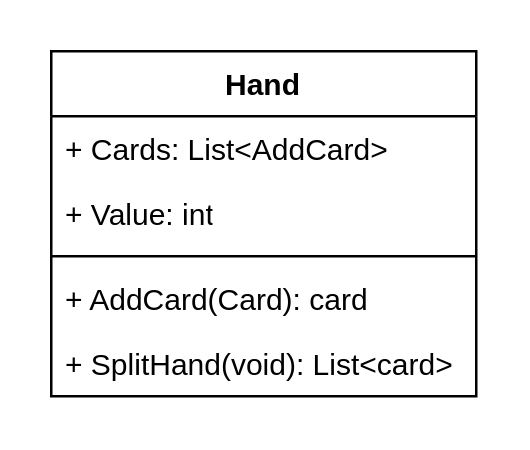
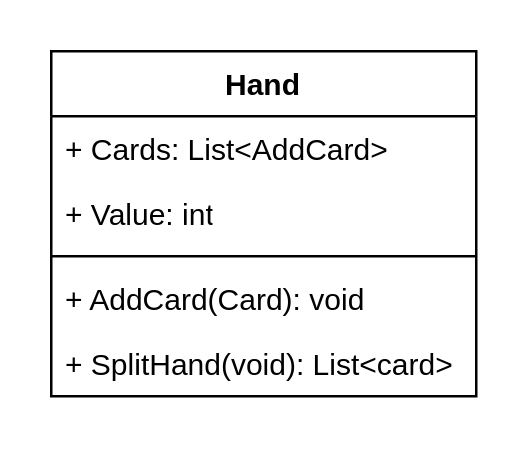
  <mxCell id="0" />
  <mxCell id="1" parent="0" />
  <mxCell id="2" value="Hand" style="swimlane;fontStyle=1;align=center;verticalAlign=top;childLayout=stackLayout;horizontal=1;startSize=26;horizontalStack=0;resizeParent=1;resizeParentMax=0;resizeLast=0;collapsible=1;marginBottom=0;whiteSpace=wrap;html=1;" vertex="1" parent="1"><mxGeometry x="20" y="20" width="170" height="138" as="geometry" /></mxCell>
  <mxCell id="3" value="+ Cards: List&amp;lt;AddCard&amp;gt;" style="text;strokeColor=none;fillColor=none;align=left;verticalAlign=top;spacingLeft=4;spacingRight=4;overflow=hidden;rotatable=0;points=[[0,0.5],[1,0.5]];portConstraint=eastwest;whiteSpace=wrap;html=1;" vertex="1" parent="2"><mxGeometry y="26" width="170" height="26" as="geometry" /></mxCell>
  <mxCell id="4" value="+ Value: int" style="text;strokeColor=none;fillColor=none;align=left;verticalAlign=top;spacingLeft=4;spacingRight=4;overflow=hidden;rotatable=0;points=[[0,0.5],[1,0.5]];portConstraint=eastwest;whiteSpace=wrap;html=1;" vertex="1" parent="2"><mxGeometry y="52" width="170" height="26" as="geometry" /></mxCell>
  <mxCell id="5" value="" style="line;strokeWidth=1;fillColor=none;align=left;verticalAlign=middle;spacingTop=-1;spacingLeft=3;spacingRight=3;rotatable=0;labelPosition=right;points=[];portConstraint=eastwest;strokeColor=inherit;" vertex="1" parent="2"><mxGeometry y="78" width="170" height="8" as="geometry" /></mxCell>
- <mxCell id="6" value="+ AddCard(Card): card" style="text;strokeColor=none;fillColor=none;align=left;verticalAlign=top;spacingLeft=4;spacingRight=4;overflow=hidden;rotatable=0;points=[[0,0.5],[1,0.5]];portConstraint=eastwest;whiteSpace=wrap;html=1;" vertex="1" parent="2"><mxGeometry y="86" width="170" height="26" as="geometry" /></mxCell>
+ <mxCell id="6" value="+ AddCard(Card): void" style="text;strokeColor=none;fillColor=none;align=left;verticalAlign=top;spacingLeft=4;spacingRight=4;overflow=hidden;rotatable=0;points=[[0,0.5],[1,0.5]];portConstraint=eastwest;whiteSpace=wrap;html=1;" vertex="1" parent="2"><mxGeometry y="86" width="170" height="26" as="geometry" /></mxCell>
  <mxCell id="7" value="+ SplitHand(void): List&amp;lt;card&amp;gt;" style="text;strokeColor=none;fillColor=none;align=left;verticalAlign=top;spacingLeft=4;spacingRight=4;overflow=hidden;rotatable=0;points=[[0,0.5],[1,0.5]];portConstraint=eastwest;whiteSpace=wrap;html=1;" vertex="1" parent="2"><mxGeometry y="112" width="170" height="26" as="geometry" /></mxCell>
